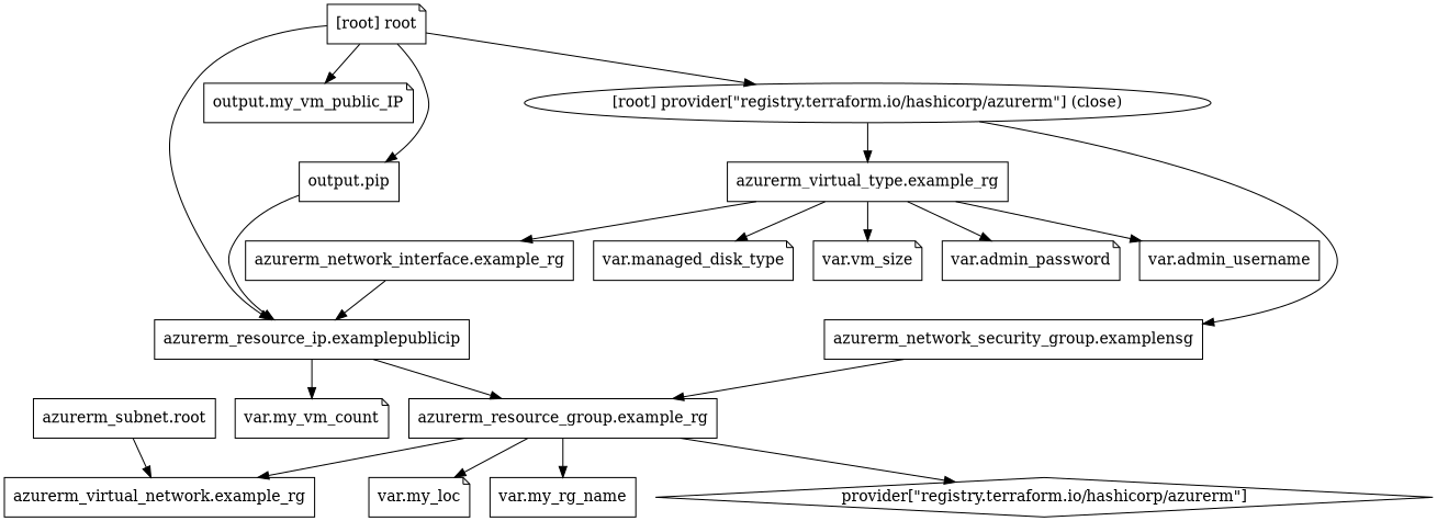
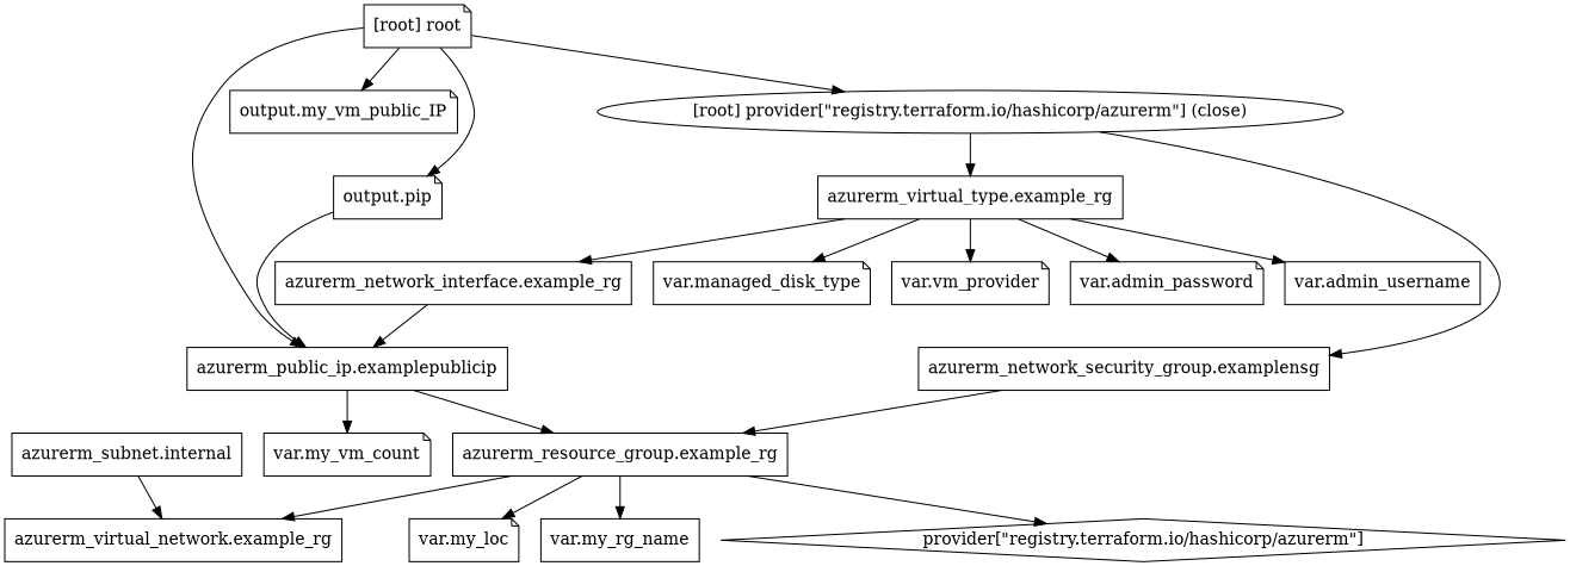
  digraph {
    compound=true
    newrank=true
    node [shape=box]
    n1 [label="azurerm_network_interface.example_rg"]
-   n2 [label="azurerm_resource_ip.examplepublicip"]
-   n3 [label="azurerm_subnet.root"]
+   n2 [label="azurerm_public_ip.examplepublicip"]
+   n3 [label="azurerm_subnet.internal"]
    n4 [label="azurerm_network_security_group.examplensg"]
    n5 [label="azurerm_resource_group.example_rg"]
    n6 [label="var.my_vm_count" shape=note]
    n7 [label="provider[\"registry.terraform.io/hashicorp/azurerm\"]" shape=diamond]
    n8 [label="var.my_loc" shape=note]
    n9 [label="var.my_rg_name"]
    n10 [label="azurerm_virtual_network.example_rg"]
    n11 [label="azurerm_virtual_type.example_rg"]
    n12 [label="var.admin_password" shape=note]
    n13 [label="var.admin_username"]
    n14 [label="var.managed_disk_type" shape=note]
-   n15 [label="var.vm_size" shape=note]
+   n15 [label="var.vm_provider" shape=note]
    n16 [label="output.my_vm_public_IP" shape=note]
-   n17 [label="output.pip"]
+   n17 [label="output.pip" shape=note]
    "[root] provider[\"registry.terraform.io/hashicorp/azurerm\"] (close)" [shape=""]
    "[root] root" [shape=note]
    subgraph sub_1 {
      n1
      n2
      n3
      n4
      n5
      n6
      n7
      n8
      n9
      n10
      n11
      n12
      n13
      n14
      n15
      n16
      n17
      "[root] provider[\"registry.terraform.io/hashicorp/azurerm\"] (close)"
      "[root] root"
    }
    n1 -> n2
    n2 -> n5
    n2 -> n6
    n3 -> n10
    n4 -> n5
    n5 -> n7
    n5 -> n8
    n5 -> n9
    n5 -> n10
    n11 -> n1
    n11 -> n12
    n11 -> n13
    n11 -> n14
    n11 -> n15
    n17 -> n2
    "[root] provider[\"registry.terraform.io/hashicorp/azurerm\"] (close)" -> n4
    "[root] provider[\"registry.terraform.io/hashicorp/azurerm\"] (close)" -> n11
    "[root] root" -> n2
    "[root] root" -> n16
    "[root] root" -> n17
    "[root] root" -> "[root] provider[\"registry.terraform.io/hashicorp/azurerm\"] (close)"
  }
